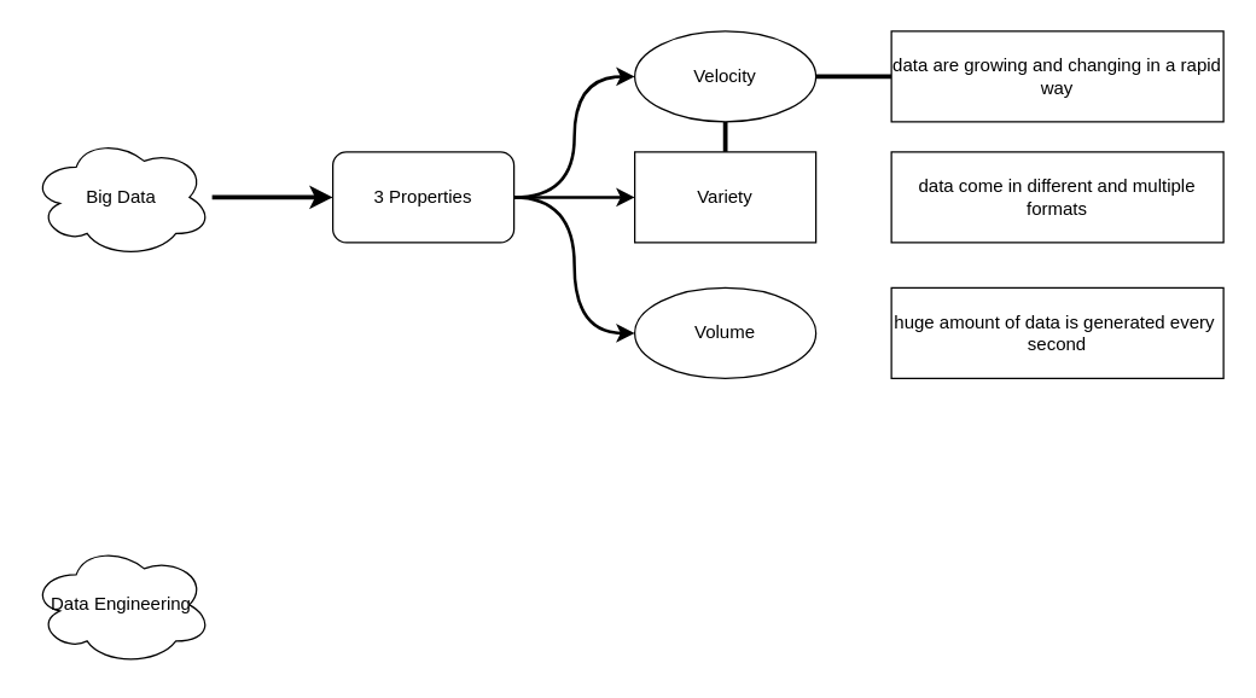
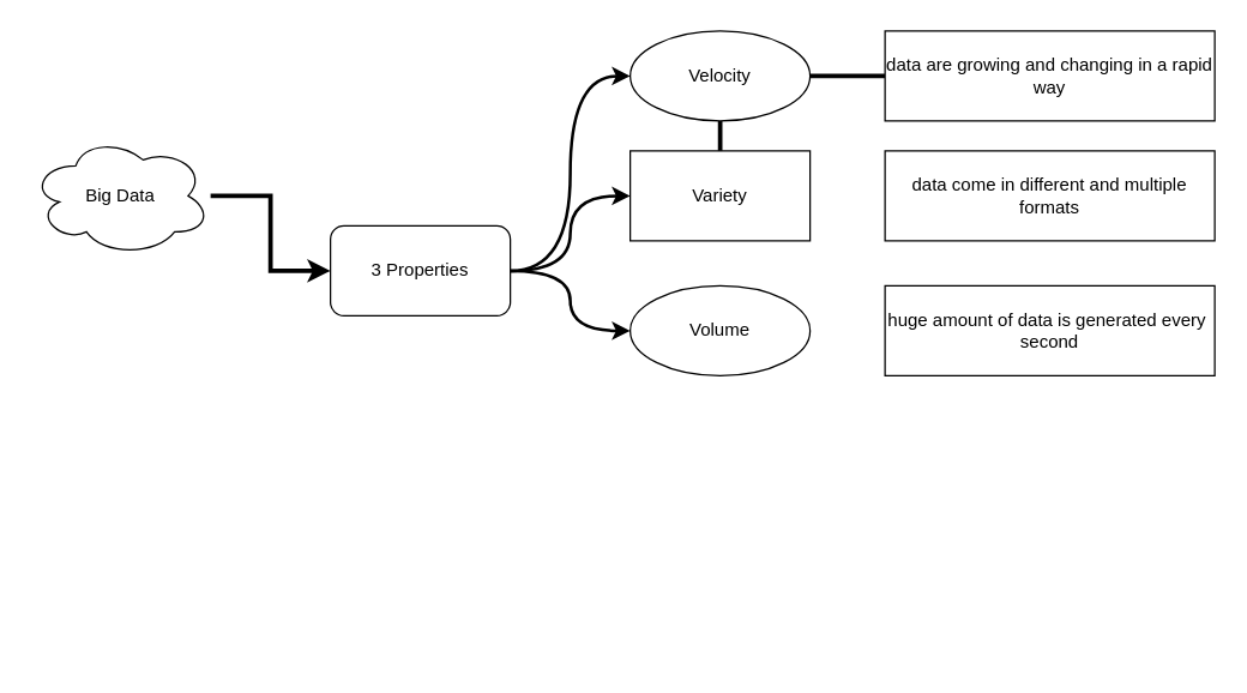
  <mxCell id="0" />
  <mxCell id="1" parent="0" />
  <mxCell id="2" value="" style="edgeStyle=orthogonalEdgeStyle;rounded=0;orthogonalLoop=1;jettySize=auto;html=1;strokeWidth=3;" edge="1" parent="1" source="3" target="7"><mxGeometry relative="1" as="geometry" /></mxCell>
  <mxCell id="3" value="&lt;div&gt;Big Data&lt;/div&gt;" style="ellipse;shape=cloud;whiteSpace=wrap;html=1;rounded=1;" vertex="1" parent="1"><mxGeometry x="20" y="90" width="120" height="80" as="geometry" /></mxCell>
  <mxCell id="4" value="" style="edgeStyle=orthogonalEdgeStyle;rounded=0;orthogonalLoop=1;jettySize=auto;html=1;curved=1;strokeWidth=2;" edge="1" parent="1" source="7" target="9"><mxGeometry relative="1" as="geometry" /></mxCell>
  <mxCell id="5" style="edgeStyle=orthogonalEdgeStyle;rounded=0;orthogonalLoop=1;jettySize=auto;html=1;exitX=1;exitY=0.5;exitDx=0;exitDy=0;entryX=0;entryY=0.5;entryDx=0;entryDy=0;curved=1;strokeWidth=2;" edge="1" parent="1" source="7" target="12"><mxGeometry relative="1" as="geometry" /></mxCell>
  <mxCell id="6" style="edgeStyle=orthogonalEdgeStyle;rounded=0;orthogonalLoop=1;jettySize=auto;html=1;entryX=0;entryY=0.5;entryDx=0;entryDy=0;curved=1;strokeWidth=2;" edge="1" parent="1" source="7" target="10"><mxGeometry relative="1" as="geometry" /></mxCell>
- <mxCell id="7" value="3 Properties" style="rounded=1;whiteSpace=wrap;html=1;" vertex="1" parent="1"><mxGeometry x="220" y="100" width="120" height="60" as="geometry" /></mxCell>
+ <mxCell id="7" value="3 Properties" style="rounded=1;whiteSpace=wrap;html=1;" vertex="1" parent="1"><mxGeometry x="220" y="150" width="120" height="60" as="geometry" /></mxCell>
  <mxCell id="8" style="edgeStyle=elbowEdgeStyle;rounded=1;orthogonalLoop=1;jettySize=auto;elbow=vertical;html=1;endArrow=none;endFill=0;strokeWidth=3;" edge="1" parent="1" source="9" target="12"><mxGeometry relative="1" as="geometry" /></mxCell>
  <mxCell id="9" value="Variety" style="whiteSpace=wrap;html=1;rounded=0;" vertex="1" parent="1"><mxGeometry x="420" y="100" width="120" height="60" as="geometry" /></mxCell>
  <mxCell id="10" value="Volume" style="ellipse;whiteSpace=wrap;html=1;rounded=1;" vertex="1" parent="1"><mxGeometry x="420" y="190" width="120" height="60" as="geometry" /></mxCell>
  <mxCell id="11" value="" style="edgeStyle=elbowEdgeStyle;rounded=1;orthogonalLoop=1;jettySize=auto;elbow=vertical;html=1;endArrow=none;endFill=0;strokeWidth=3;" edge="1" parent="1" source="12" target="13"><mxGeometry relative="1" as="geometry" /></mxCell>
  <mxCell id="12" value="Velocity" style="ellipse;whiteSpace=wrap;html=1;rounded=1;" vertex="1" parent="1"><mxGeometry x="420" y="20" width="120" height="60" as="geometry" /></mxCell>
  <mxCell id="13" value="data are growing and changing in a rapid way" style="rounded=0;whiteSpace=wrap;html=1;" vertex="1" parent="1"><mxGeometry x="590" y="20" width="220" height="60" as="geometry" /></mxCell>
  <mxCell id="14" value="data come in different and multiple formats" style="rounded=0;whiteSpace=wrap;html=1;" vertex="1" parent="1"><mxGeometry x="590" y="100" width="220" height="60" as="geometry" /></mxCell>
  <mxCell id="15" value="huge amount of data is generated every&amp;nbsp; second" style="rounded=0;whiteSpace=wrap;html=1;" vertex="1" parent="1"><mxGeometry x="590" y="190" width="220" height="60" as="geometry" /></mxCell>
- <mxCell id="16" value="Data Engineering" style="ellipse;shape=cloud;whiteSpace=wrap;html=1;rounded=1;" vertex="1" parent="1"><mxGeometry x="20" y="360" width="120" height="80" as="geometry" /></mxCell>
